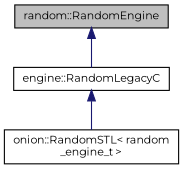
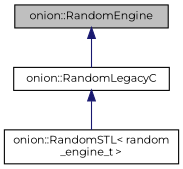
  digraph {
    fontname=Montserrat
    node [color=black fillcolor=white fontname=Montserrat fontsize=10 shape=record style=filled]
    edge [color=midnightblue dir=back fontname=Montserrat fontsize=10 labelfontname=Helvetica labelfontsize=10 style=solid]
-   n1 [fillcolor=grey75 fontcolor=black height=0.2 label="random::RandomEngine" width=0.4]
-   n2 [height=0.2 label="engine::RandomLegacyC" width=0.4]
+   n1 [fillcolor=grey75 fontcolor=black height=0.2 label="onion::RandomEngine" width=0.4]
+   n2 [height=0.2 label="onion::RandomLegacyC" width=0.4]
    n3 [height=0.2 label="onion::RandomSTL\< random\l_engine_t \>" width=0.4]
    n1 -> n2
    n2 -> n3
  }
